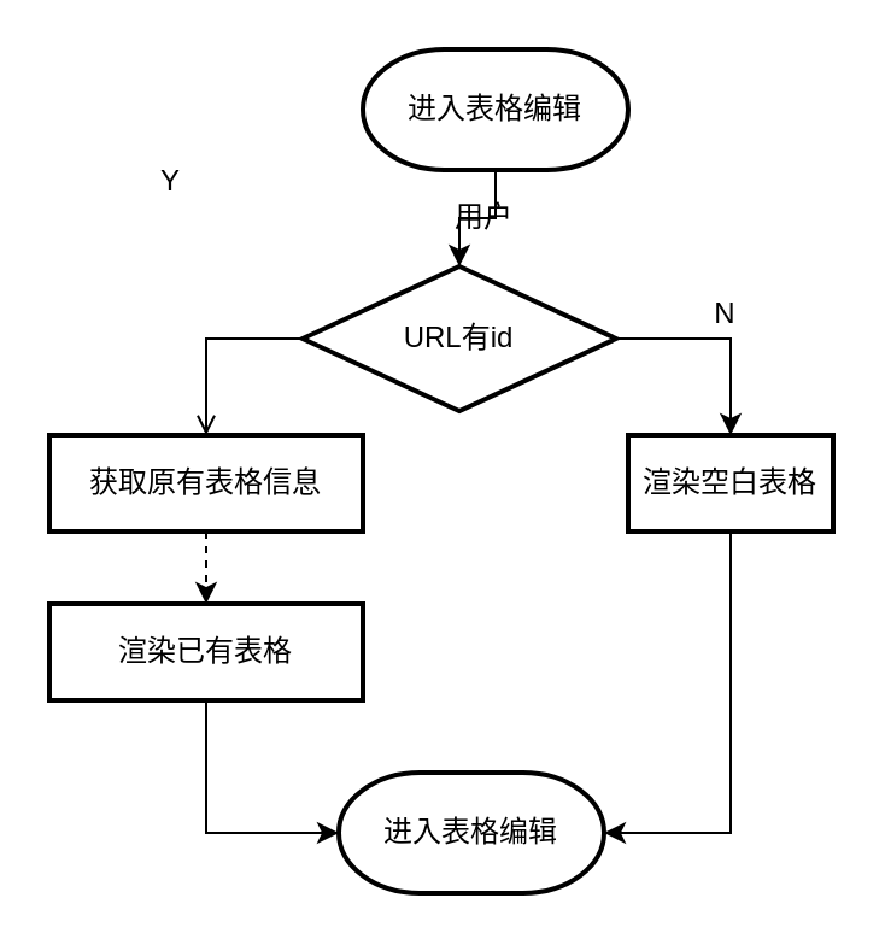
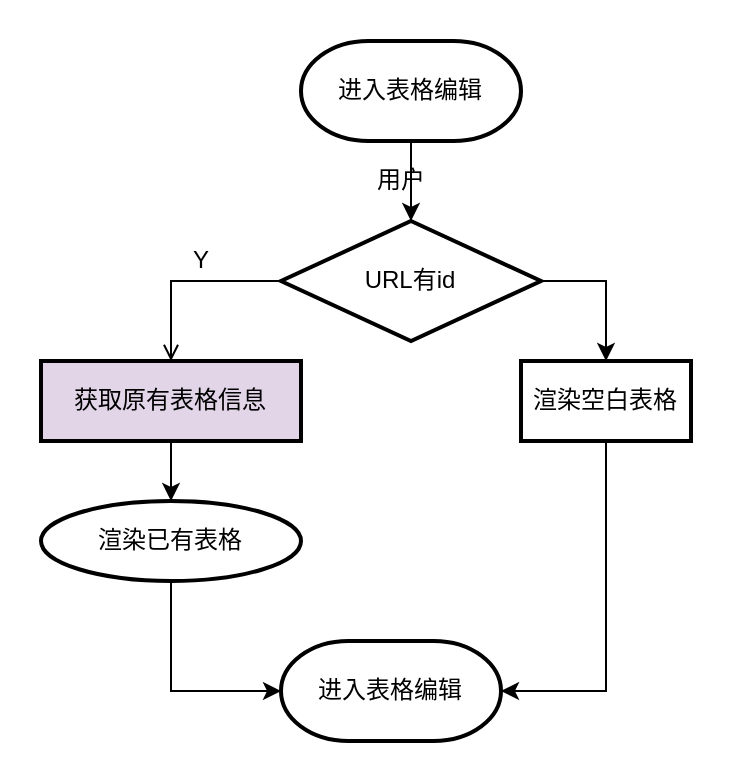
  <mxCell id="0" />
  <mxCell id="1" parent="0" />
  <mxCell id="2" style="edgeStyle=orthogonalEdgeStyle;rounded=0;orthogonalLoop=1;jettySize=auto;html=1;exitX=0.5;exitY=1;exitDx=0;exitDy=0;exitPerimeter=0;" edge="1" parent="1" source="3" target="9"><mxGeometry relative="1" as="geometry" /></mxCell>
  <mxCell id="3" value="进入表格编辑" style="strokeWidth=2;html=1;shape=mxgraph.flowchart.terminator;whiteSpace=wrap;" vertex="1" parent="1"><mxGeometry x="150" y="20" width="110" height="50" as="geometry" /></mxCell>
  <mxCell id="4" value="用户" style="text;html=1;align=center;verticalAlign=middle;resizable=0;points=[];autosize=1;strokeColor=none;" vertex="1" parent="1"><mxGeometry x="180" y="80" width="40" height="20" as="geometry" /></mxCell>
- <mxCell id="5" style="edgeStyle=orthogonalEdgeStyle;rounded=0;orthogonalLoop=1;jettySize=auto;html=1;exitX=0.5;exitY=1;exitDx=0;exitDy=0;entryX=0.5;entryY=0;entryDx=0;entryDy=0;dashed=1;" edge="1" parent="1" source="6" target="14"><mxGeometry relative="1" as="geometry" /></mxCell>
- <mxCell id="6" value="获取原有表格信息" style="rounded=0;whiteSpace=wrap;html=1;absoluteArcSize=1;arcSize=14;strokeWidth=2;" vertex="1" parent="1"><mxGeometry x="20" y="180" width="130" height="40" as="geometry" /></mxCell>
+ <mxCell id="5" style="edgeStyle=orthogonalEdgeStyle;rounded=0;orthogonalLoop=1;jettySize=auto;html=1;exitX=0.5;exitY=1;exitDx=0;exitDy=0;entryX=0.5;entryY=0;entryDx=0;entryDy=0;" edge="1" parent="1" source="6" target="14"><mxGeometry relative="1" as="geometry" /></mxCell>
+ <mxCell id="6" value="获取原有表格信息" style="rounded=0;whiteSpace=wrap;html=1;absoluteArcSize=1;arcSize=14;strokeWidth=2;fillColor=#e1d5e7;" vertex="1" parent="1"><mxGeometry x="20" y="180" width="130" height="40" as="geometry" /></mxCell>
  <mxCell id="7" style="edgeStyle=orthogonalEdgeStyle;rounded=0;orthogonalLoop=1;jettySize=auto;html=1;exitX=0;exitY=0.5;exitDx=0;exitDy=0;exitPerimeter=0;entryX=0.5;entryY=0;entryDx=0;entryDy=0;endArrow=open;" edge="1" parent="1" source="9" target="6"><mxGeometry relative="1" as="geometry" /></mxCell>
  <mxCell id="8" style="edgeStyle=orthogonalEdgeStyle;rounded=0;orthogonalLoop=1;jettySize=auto;html=1;exitX=1;exitY=0.5;exitDx=0;exitDy=0;exitPerimeter=0;entryX=0.5;entryY=0;entryDx=0;entryDy=0;" edge="1" parent="1" source="9" target="12"><mxGeometry relative="1" as="geometry" /></mxCell>
- <mxCell id="9" value="URL有id" style="strokeWidth=2;html=1;shape=mxgraph.flowchart.decision;whiteSpace=wrap;rounded=0;" vertex="1" parent="1"><mxGeometry x="125" y="110" width="130" height="60" as="geometry" /></mxCell>
+ <mxCell id="9" value="URL有id" style="strokeWidth=2;html=1;shape=mxgraph.flowchart.decision;whiteSpace=wrap;rounded=0;" vertex="1" parent="1"><mxGeometry x="140" y="110" width="130" height="60" as="geometry" /></mxCell>
  <mxCell id="10" value="进入表格编辑" style="strokeWidth=2;html=1;shape=mxgraph.flowchart.terminator;whiteSpace=wrap;" vertex="1" parent="1"><mxGeometry x="140" y="320" width="110" height="50" as="geometry" /></mxCell>
  <mxCell id="11" style="edgeStyle=orthogonalEdgeStyle;rounded=0;orthogonalLoop=1;jettySize=auto;html=1;exitX=0.5;exitY=1;exitDx=0;exitDy=0;entryX=1;entryY=0.5;entryDx=0;entryDy=0;entryPerimeter=0;" edge="1" parent="1" source="12" target="10"><mxGeometry relative="1" as="geometry" /></mxCell>
  <mxCell id="12" value="渲染空白表格" style="rounded=0;whiteSpace=wrap;html=1;absoluteArcSize=1;arcSize=14;strokeWidth=2;" vertex="1" parent="1"><mxGeometry x="260" y="180" width="85" height="40" as="geometry" /></mxCell>
  <mxCell id="13" style="edgeStyle=orthogonalEdgeStyle;rounded=0;orthogonalLoop=1;jettySize=auto;html=1;exitX=0.5;exitY=1;exitDx=0;exitDy=0;entryX=0;entryY=0.5;entryDx=0;entryDy=0;entryPerimeter=0;" edge="1" parent="1" source="14" target="10"><mxGeometry relative="1" as="geometry" /></mxCell>
- <mxCell id="14" value="渲染已有表格" style="rounded=0;whiteSpace=wrap;html=1;absoluteArcSize=1;arcSize=14;strokeWidth=2;" vertex="1" parent="1"><mxGeometry x="20" y="250" width="130" height="40" as="geometry" /></mxCell>
- <mxCell id="15" value="Y" style="text;html=1;align=center;verticalAlign=middle;resizable=0;points=[];autosize=1;strokeColor=none;" vertex="1" parent="1"><mxGeometry x="60" y="65" width="20" height="20" as="geometry" /></mxCell>
- <mxCell id="16" value="N" style="text;html=1;align=center;verticalAlign=middle;resizable=0;points=[];autosize=1;strokeColor=none;" vertex="1" parent="1"><mxGeometry x="290" y="120" width="20" height="20" as="geometry" /></mxCell>
+ <mxCell id="14" value="渲染已有表格" style="ellipse;whiteSpace=wrap;html=1;absoluteArcSize=1;arcSize=14;strokeWidth=2;" vertex="1" parent="1"><mxGeometry x="20" y="250" width="130" height="40" as="geometry" /></mxCell>
+ <mxCell id="15" value="Y" style="text;html=1;align=center;verticalAlign=middle;resizable=0;points=[];autosize=1;strokeColor=none;" vertex="1" parent="1"><mxGeometry x="90" y="120" width="20" height="20" as="geometry" /></mxCell>
